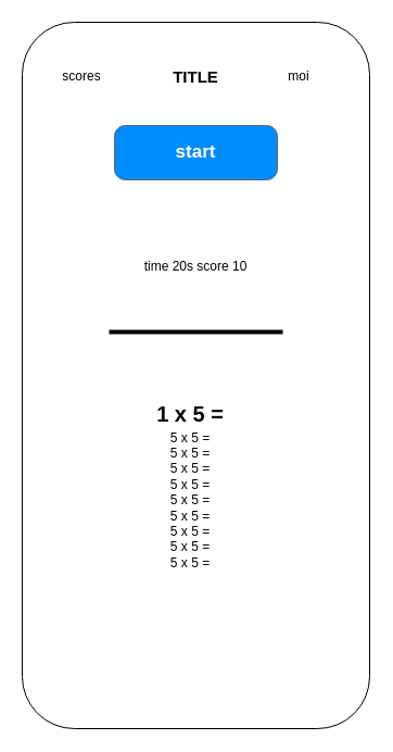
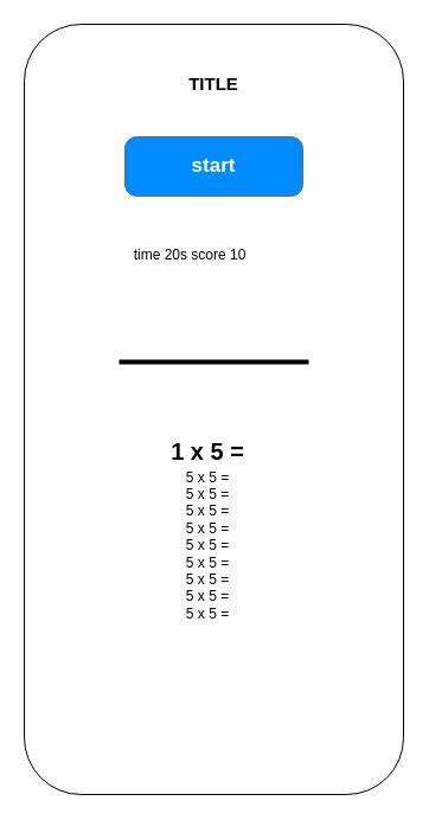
  <mxCell id="0" />
  <mxCell id="1" parent="0" />
  <mxCell id="2" value="" style="rounded=1;whiteSpace=wrap;html=1;" vertex="1" parent="1"><mxGeometry x="20" y="20" width="320" height="650" as="geometry" /></mxCell>
  <mxCell id="3" value="start" style="strokeWidth=1;shadow=0;dashed=0;align=center;html=1;shape=mxgraph.mockup.buttons.button;strokeColor=#666666;fontColor=#ffffff;mainText=;buttonStyle=round;fontSize=17;fontStyle=1;fillColor=#008cff;whiteSpace=wrap;" vertex="1" parent="1"><mxGeometry x="105" y="115" width="150" height="50" as="geometry" /></mxCell>
  <mxCell id="4" value="&lt;font style=&quot;font-size: 15px&quot;&gt;&lt;b&gt;TITLE&lt;/b&gt;&lt;/font&gt;" style="text;html=1;strokeColor=none;fillColor=none;align=center;verticalAlign=middle;whiteSpace=wrap;rounded=0;" vertex="1" parent="1"><mxGeometry x="55" y="60" width="250" height="20" as="geometry" /></mxCell>
- <mxCell id="5" value="time 20s score 10" style="text;html=1;strokeColor=none;fillColor=none;align=center;verticalAlign=middle;whiteSpace=wrap;rounded=0;" vertex="1" parent="1"><mxGeometry x="70" y="220" width="220" height="50" as="geometry" /></mxCell>
+ <mxCell id="5" value="time 20s score 10" style="text;html=1;strokeColor=none;fillColor=none;align=center;verticalAlign=middle;whiteSpace=wrap;rounded=0;" vertex="1" parent="1"><mxGeometry x="50" y="190" width="220" height="50" as="geometry" /></mxCell>
  <mxCell id="6" value="" style="line;strokeWidth=4;html=1;perimeter=backbonePerimeter;points=[];outlineConnect=0;" vertex="1" parent="1"><mxGeometry x="100" y="300" width="160" height="10" as="geometry" /></mxCell>
  <mxCell id="7" value="&lt;font style=&quot;font-size: 20px&quot;&gt;&lt;b&gt;1 x 5 =&lt;/b&gt;&lt;/font&gt;" style="text;html=1;strokeColor=none;fillColor=none;align=center;verticalAlign=middle;whiteSpace=wrap;rounded=0;" vertex="1" parent="1"><mxGeometry x="120" y="370" width="110" height="20" as="geometry" /></mxCell>
  <mxCell id="8" value="&lt;div&gt;5 x 5 =&lt;/div&gt;&lt;div&gt;5 x 5 =&lt;/div&gt;&lt;div&gt;5 x 5 =&lt;/div&gt;&lt;div&gt;5 x 5 =&lt;/div&gt;&lt;div&gt;5 x 5 =&lt;/div&gt;&lt;div&gt;5 x 5 =&lt;/div&gt;&lt;div&gt;5 x 5 =&lt;/div&gt;&lt;div&gt;5 x 5 =&lt;/div&gt;&lt;div&gt;5 x 5 =&lt;/div&gt;&lt;div&gt;&lt;br&gt;&lt;/div&gt;" style="text;html=1;strokeColor=none;fillColor=none;align=center;verticalAlign=middle;whiteSpace=wrap;rounded=0;" vertex="1" parent="1"><mxGeometry x="120" y="394" width="110" height="146" as="geometry" /></mxCell>
- <mxCell id="9" value="scores" style="text;html=1;strokeColor=none;fillColor=none;align=center;verticalAlign=middle;whiteSpace=wrap;rounded=0;" vertex="1" parent="1"><mxGeometry x="55" y="60" width="40" height="20" as="geometry" /></mxCell>
- <mxCell id="10" value="moi" style="text;html=1;strokeColor=none;fillColor=none;align=center;verticalAlign=middle;whiteSpace=wrap;rounded=0;" vertex="1" parent="1"><mxGeometry x="255" y="60" width="40" height="20" as="geometry" /></mxCell>
